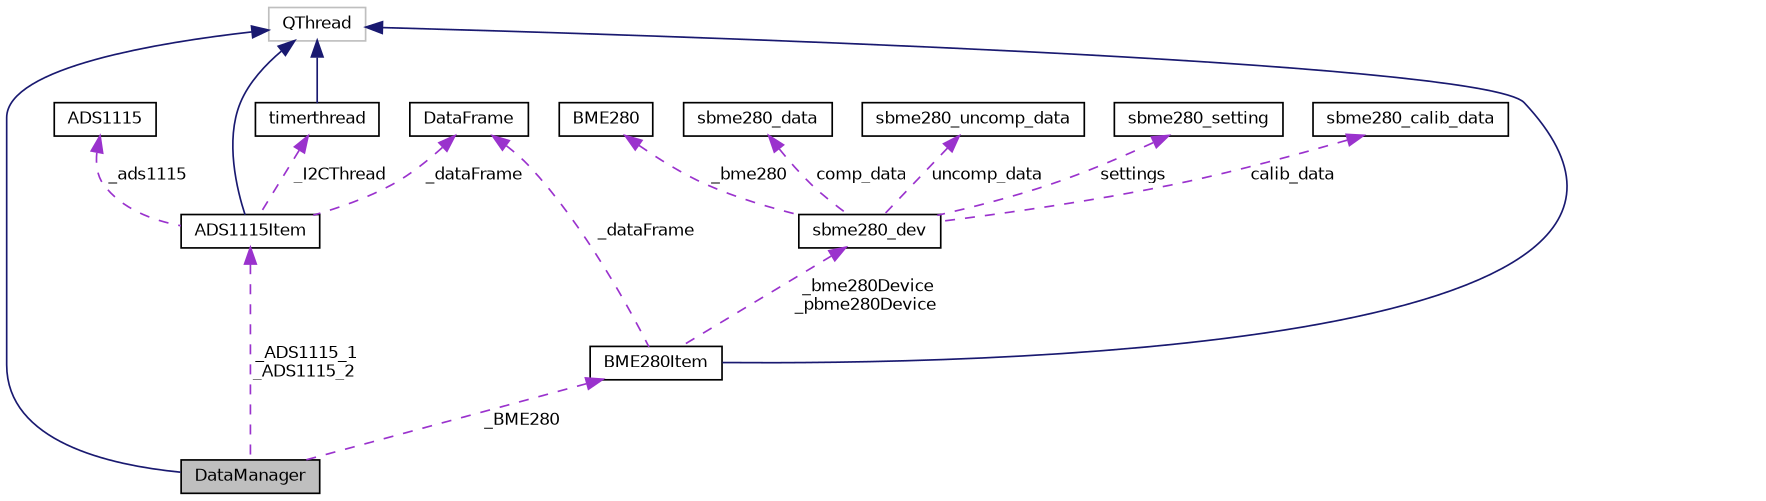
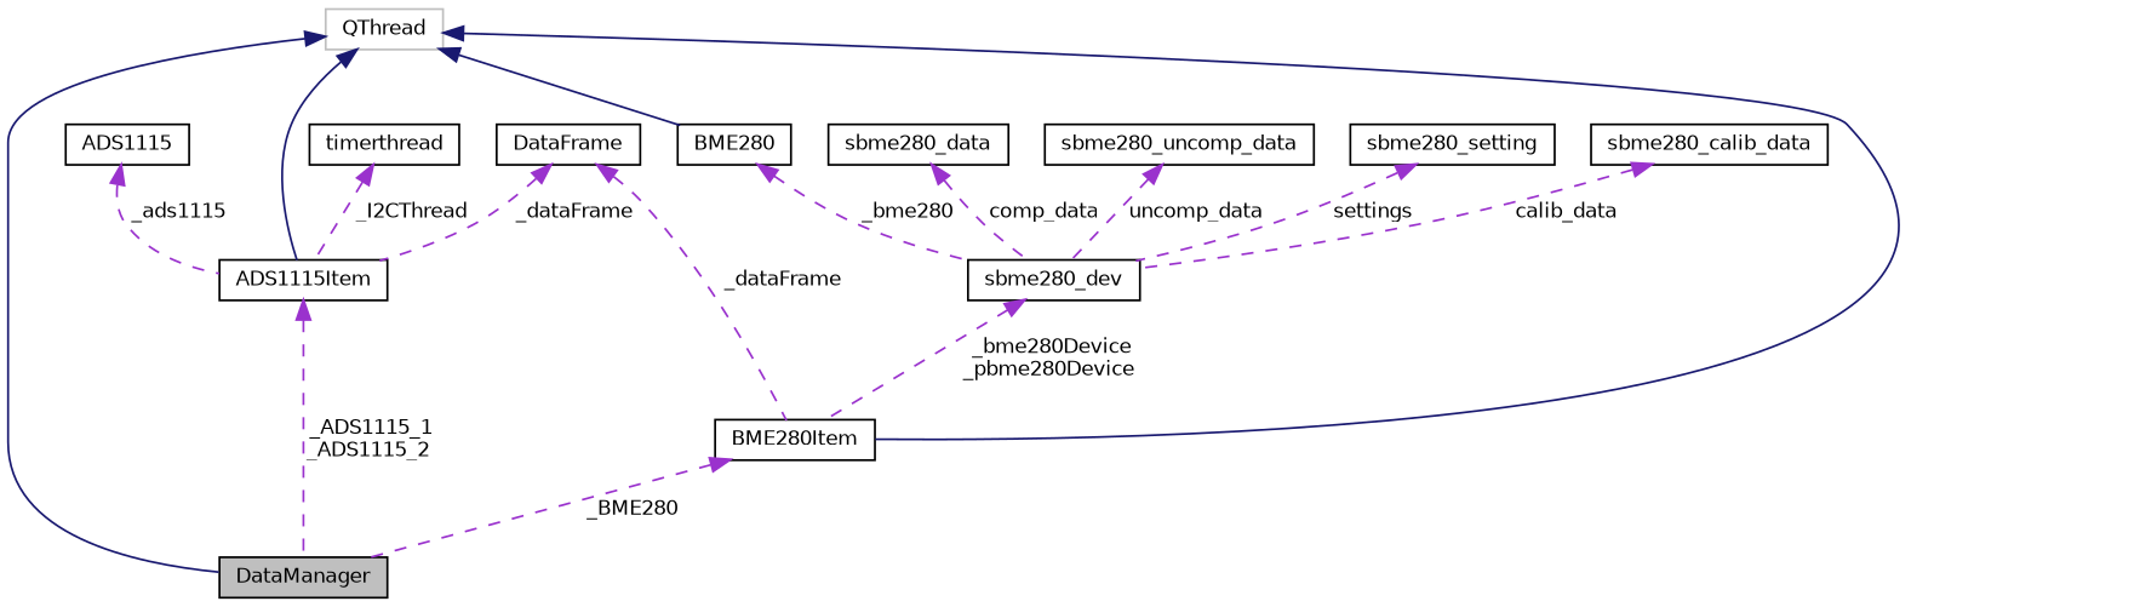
  digraph {
    node [color=black fillcolor=white fontname=Helvetica fontsize=10 shape=record style=filled]
    edge [color=darkorchid3 dir=back fontname=Helvetica fontsize=10 labelfontname=Helvetica labelfontsize=10 style=dashed]
    n1 [fillcolor=grey75 fontcolor=black height=0.2 label=DataManager width=0.4]
    n2 [color=grey75 height=0.2 label=QThread width=0.4]
    n3 [height=0.2 label=ADS1115Item width=0.4]
    n4 [height=0.2 label=timerthread width=0.4]
    n5 [height=0.2 label=BME280Item width=0.4]
    n6 [height=0.2 label=ADS1115 width=0.4]
    n7 [height=0.2 label=DataFrame width=0.4]
    n8 [height=0.2 label=BME280 width=0.4]
    n9 [height=0.2 label=sbme280_dev width=0.4]
    n10 [height=0.2 label=sbme280_data width=0.4]
    n11 [height=0.2 label=sbme280_uncomp_data width=0.4]
    n12 [height=0.2 label=sbme280_setting width=0.4]
    n13 [height=0.2 label=sbme280_calib_data width=0.4]
    n2 -> n1 [color=midnightblue style=solid]
    n2 -> n3 [color=midnightblue style=solid]
-   n2 -> n4 [color=midnightblue style=solid]
+   n2 -> n8 [color=midnightblue style=solid]
    n2 -> n5 [color=midnightblue style=solid]
    n3 -> n1 [label=" _ADS1115_1\n_ADS1115_2"]
    n4 -> n3 [label=" _I2CThread"]
    n5 -> n1 [label=" _BME280"]
    n6 -> n3 [label=" _ads1115"]
    n7 -> n3 [label=" _dataFrame"]
    n7 -> n5 [label=" _dataFrame"]
    n8 -> n9 [label=" _bme280"]
    n9 -> n5 [label=" _bme280Device\n_pbme280Device"]
    n10 -> n9 [label=" comp_data"]
    n11 -> n9 [label=" uncomp_data"]
    n12 -> n9 [label=" settings"]
    n13 -> n9 [label=" calib_data"]
  }
